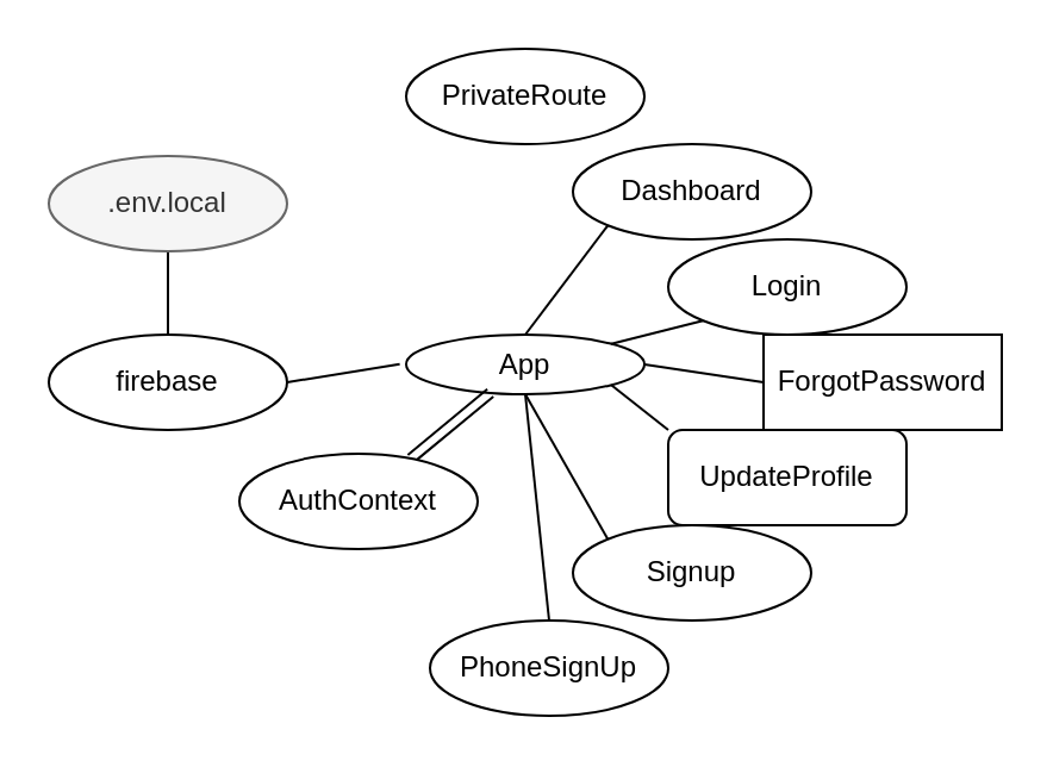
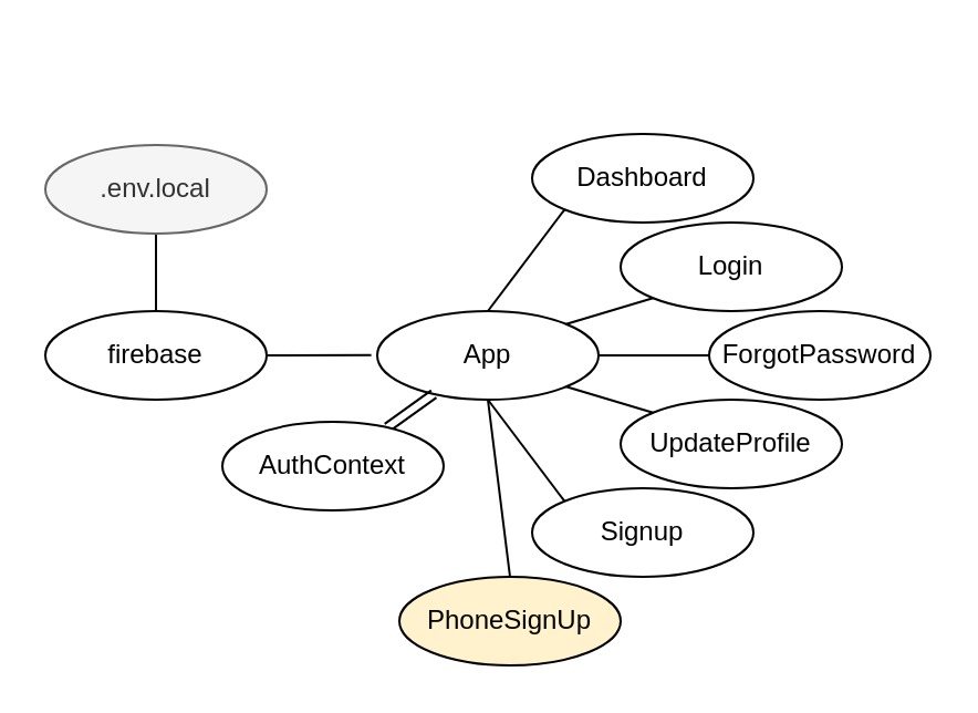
  <mxCell id="0" />
  <mxCell id="1" parent="0" />
  <mxCell id="2" style="edgeStyle=none;rounded=0;orthogonalLoop=1;jettySize=auto;html=1;exitX=1;exitY=0.5;exitDx=0;exitDy=0;entryX=0;entryY=0.5;entryDx=0;entryDy=0;startArrow=none;startFill=0;endArrow=none;endFill=0;" edge="1" parent="1" source="3" target="17"><mxGeometry relative="1" as="geometry" /></mxCell>
- <mxCell id="3" value="App" style="ellipse;whiteSpace=wrap;html=1;align=center;" vertex="1" parent="1"><mxGeometry x="170" y="140" width="100" height="25" as="geometry" /></mxCell>
+ <mxCell id="3" value="App" style="ellipse;whiteSpace=wrap;html=1;align=center;" vertex="1" parent="1"><mxGeometry x="170" y="140" width="100" height="40" as="geometry" /></mxCell>
  <mxCell id="4" style="edgeStyle=none;rounded=0;orthogonalLoop=1;jettySize=auto;html=1;exitX=0;exitY=1;exitDx=0;exitDy=0;entryX=1;entryY=0;entryDx=0;entryDy=0;startArrow=none;startFill=0;endArrow=none;endFill=0;" edge="1" parent="1" source="5" target="3"><mxGeometry relative="1" as="geometry" /></mxCell>
  <mxCell id="5" value="Login" style="ellipse;whiteSpace=wrap;html=1;align=center;" vertex="1" parent="1"><mxGeometry x="280" y="100" width="100" height="40" as="geometry" /></mxCell>
- <mxCell id="6" value="PrivateRoute" style="ellipse;whiteSpace=wrap;html=1;align=center;" vertex="1" parent="1"><mxGeometry x="170" y="20" width="100" height="40" as="geometry" /></mxCell>
  <mxCell id="7" style="edgeStyle=none;rounded=0;orthogonalLoop=1;jettySize=auto;html=1;exitX=1;exitY=0.5;exitDx=0;exitDy=0;entryX=-0.027;entryY=0.496;entryDx=0;entryDy=0;entryPerimeter=0;startArrow=none;startFill=0;endArrow=none;endFill=0;" edge="1" parent="1" source="9" target="3"><mxGeometry relative="1" as="geometry" /></mxCell>
  <mxCell id="8" style="edgeStyle=none;rounded=0;orthogonalLoop=1;jettySize=auto;html=1;exitX=0.5;exitY=0;exitDx=0;exitDy=0;entryX=0.5;entryY=1;entryDx=0;entryDy=0;startArrow=none;startFill=0;endArrow=none;endFill=0;" edge="1" parent="1" source="9" target="10"><mxGeometry relative="1" as="geometry" /></mxCell>
  <mxCell id="9" value="firebase" style="ellipse;whiteSpace=wrap;html=1;align=center;" vertex="1" parent="1"><mxGeometry x="20" y="140" width="100" height="40" as="geometry" /></mxCell>
  <mxCell id="10" value=".env.local" style="ellipse;whiteSpace=wrap;html=1;align=center;fillColor=#f5f5f5;fontColor=#333333;strokeColor=#666666;" vertex="1" parent="1"><mxGeometry x="20" y="65" width="100" height="40" as="geometry" /></mxCell>
  <mxCell id="11" style="edgeStyle=none;rounded=0;orthogonalLoop=1;jettySize=auto;html=1;exitX=0;exitY=1;exitDx=0;exitDy=0;entryX=0.5;entryY=0;entryDx=0;entryDy=0;startArrow=none;startFill=0;endArrow=none;endFill=0;" edge="1" parent="1" source="12" target="3"><mxGeometry relative="1" as="geometry" /></mxCell>
  <mxCell id="12" value="Dashboard" style="ellipse;whiteSpace=wrap;html=1;align=center;" vertex="1" parent="1"><mxGeometry x="240" y="60" width="100" height="40" as="geometry" /></mxCell>
  <mxCell id="13" style="edgeStyle=none;rounded=0;orthogonalLoop=1;jettySize=auto;html=1;exitX=0.5;exitY=0;exitDx=0;exitDy=0;entryX=0.5;entryY=1;entryDx=0;entryDy=0;startArrow=none;startFill=0;endArrow=none;endFill=0;" edge="1" parent="1" source="14" target="3"><mxGeometry relative="1" as="geometry" /></mxCell>
- <mxCell id="14" value="PhoneSignUp" style="ellipse;whiteSpace=wrap;html=1;align=center;" vertex="1" parent="1"><mxGeometry x="180" y="260" width="100" height="40" as="geometry" /></mxCell>
+ <mxCell id="14" value="PhoneSignUp" style="ellipse;whiteSpace=wrap;html=1;align=center;fillColor=#fff2cc;" vertex="1" parent="1"><mxGeometry x="180" y="260" width="100" height="40" as="geometry" /></mxCell>
  <mxCell id="15" style="edgeStyle=none;rounded=0;orthogonalLoop=1;jettySize=auto;html=1;exitX=0;exitY=0;exitDx=0;exitDy=0;entryX=1;entryY=1;entryDx=0;entryDy=0;startArrow=none;startFill=0;endArrow=none;endFill=0;" edge="1" parent="1" source="16" target="3"><mxGeometry relative="1" as="geometry" /></mxCell>
- <mxCell id="16" value="UpdateProfile" style="whiteSpace=wrap;html=1;align=center;rounded=1;" vertex="1" parent="1"><mxGeometry x="280" y="180" width="100" height="40" as="geometry" /></mxCell>
- <mxCell id="17" value="ForgotPassword" style="whiteSpace=wrap;html=1;align=center;rounded=0;" vertex="1" parent="1"><mxGeometry x="320" y="140" width="100" height="40" as="geometry" /></mxCell>
+ <mxCell id="16" value="UpdateProfile" style="ellipse;whiteSpace=wrap;html=1;align=center;" vertex="1" parent="1"><mxGeometry x="280" y="180" width="100" height="40" as="geometry" /></mxCell>
+ <mxCell id="17" value="ForgotPassword" style="ellipse;whiteSpace=wrap;html=1;align=center;" vertex="1" parent="1"><mxGeometry x="320" y="140" width="100" height="40" as="geometry" /></mxCell>
  <mxCell id="18" style="edgeStyle=none;rounded=0;orthogonalLoop=1;jettySize=auto;html=1;exitX=0;exitY=0;exitDx=0;exitDy=0;entryX=0.5;entryY=1;entryDx=0;entryDy=0;startArrow=none;startFill=0;endArrow=none;endFill=0;" edge="1" parent="1" source="19" target="3"><mxGeometry relative="1" as="geometry" /></mxCell>
  <mxCell id="19" value="Signup" style="ellipse;whiteSpace=wrap;html=1;align=center;" vertex="1" parent="1"><mxGeometry x="240" y="220" width="100" height="40" as="geometry" /></mxCell>
  <mxCell id="20" value="" style="edgeStyle=none;rounded=0;orthogonalLoop=1;jettySize=auto;html=1;startArrow=none;startFill=0;endArrow=none;endFill=0;shape=link;" edge="1" parent="1" source="21" target="3"><mxGeometry relative="1" as="geometry" /></mxCell>
  <mxCell id="21" value="AuthContext" style="ellipse;whiteSpace=wrap;html=1;align=center;" vertex="1" parent="1"><mxGeometry x="100" y="190" width="100" height="40" as="geometry" /></mxCell>
